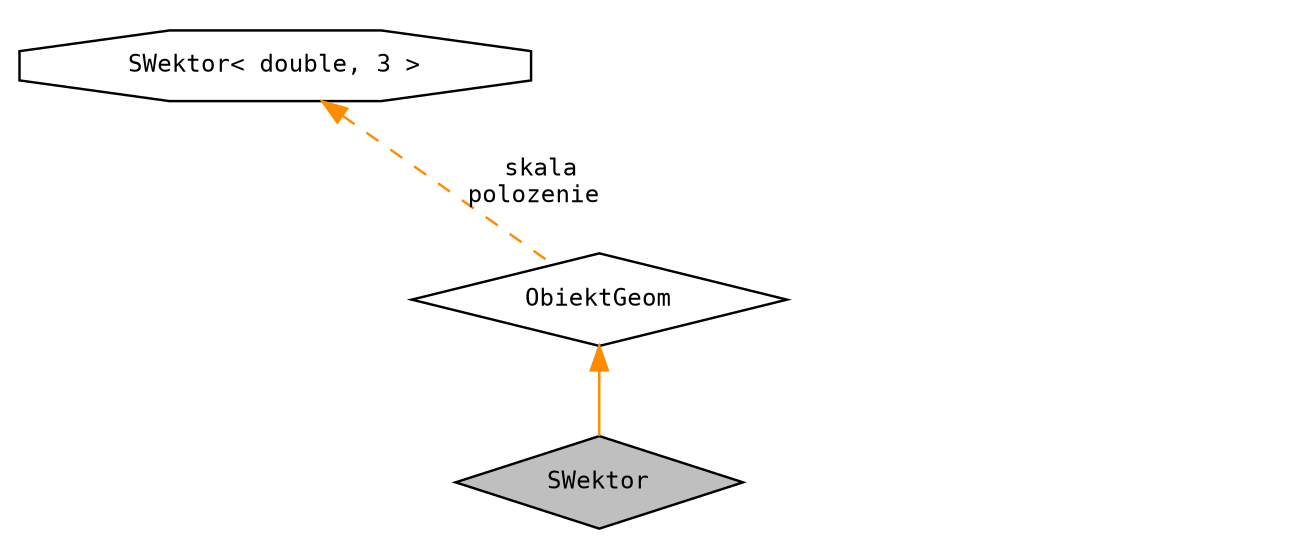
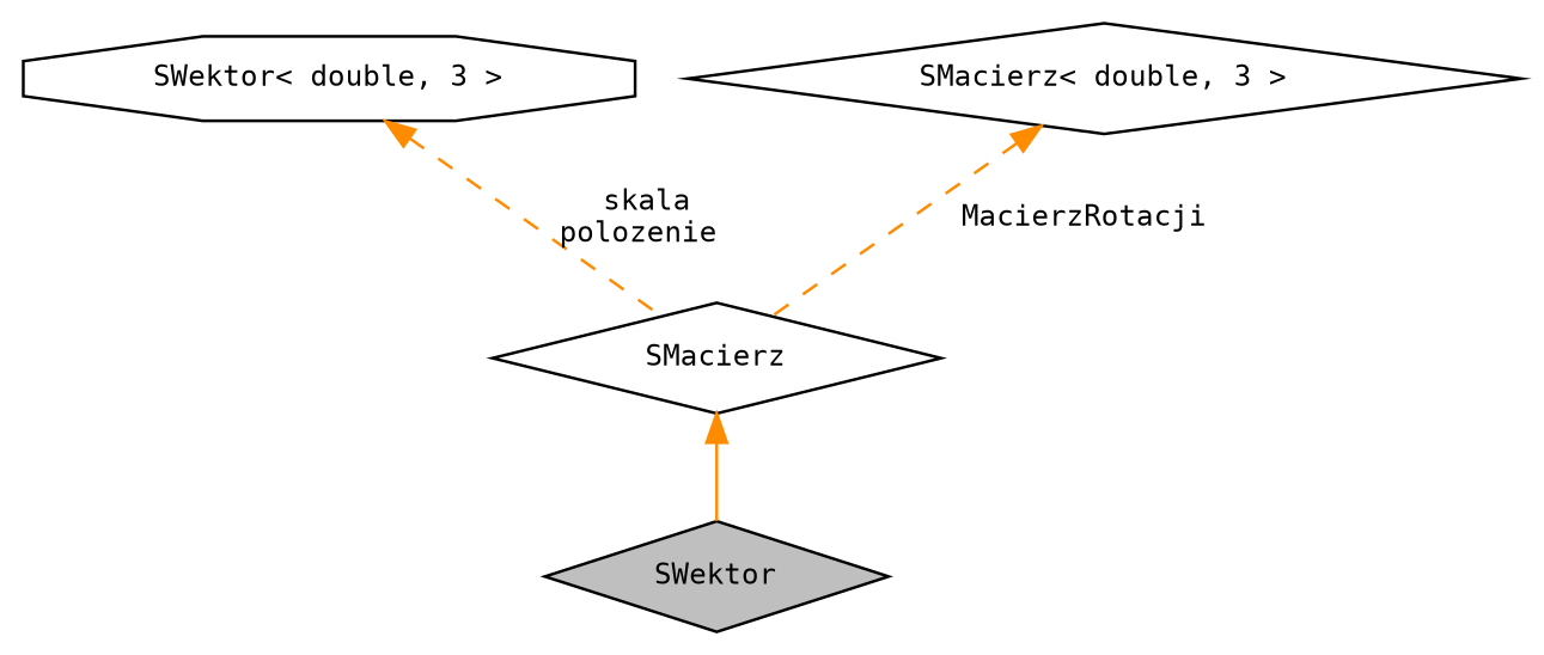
  digraph {
    fontname="DejaVu Sans Mono"
    node [color=black fillcolor=white fontname="DejaVu Sans Mono" fontsize=10 shape=diamond style=filled]
    edge [color=darkorange dir=back fontname="DejaVu Sans Mono" fontsize=10 labelfontname=Helvetica labelfontsize=10 style=dashed]
    n1 [fillcolor=grey75 fontcolor=black height=0.2 label=SWektor width=0.4]
-   n2 [height=0.2 label=ObiektGeom width=0.4]
+   n2 [height=0.2 label=SMacierz width=0.4]
    n3 [height=0.2 label="SWektor\< double, 3 \>" shape=octagon width=0.4]
+   n4 [height=0.2 label="SMacierz\< double, 3 \>" width=0.4]
    n2 -> n1 [style=solid]
    n3 -> n2 [label=" skala\npolozenie"]
+   n4 -> n2 [label=" MacierzRotacji"]
  }
